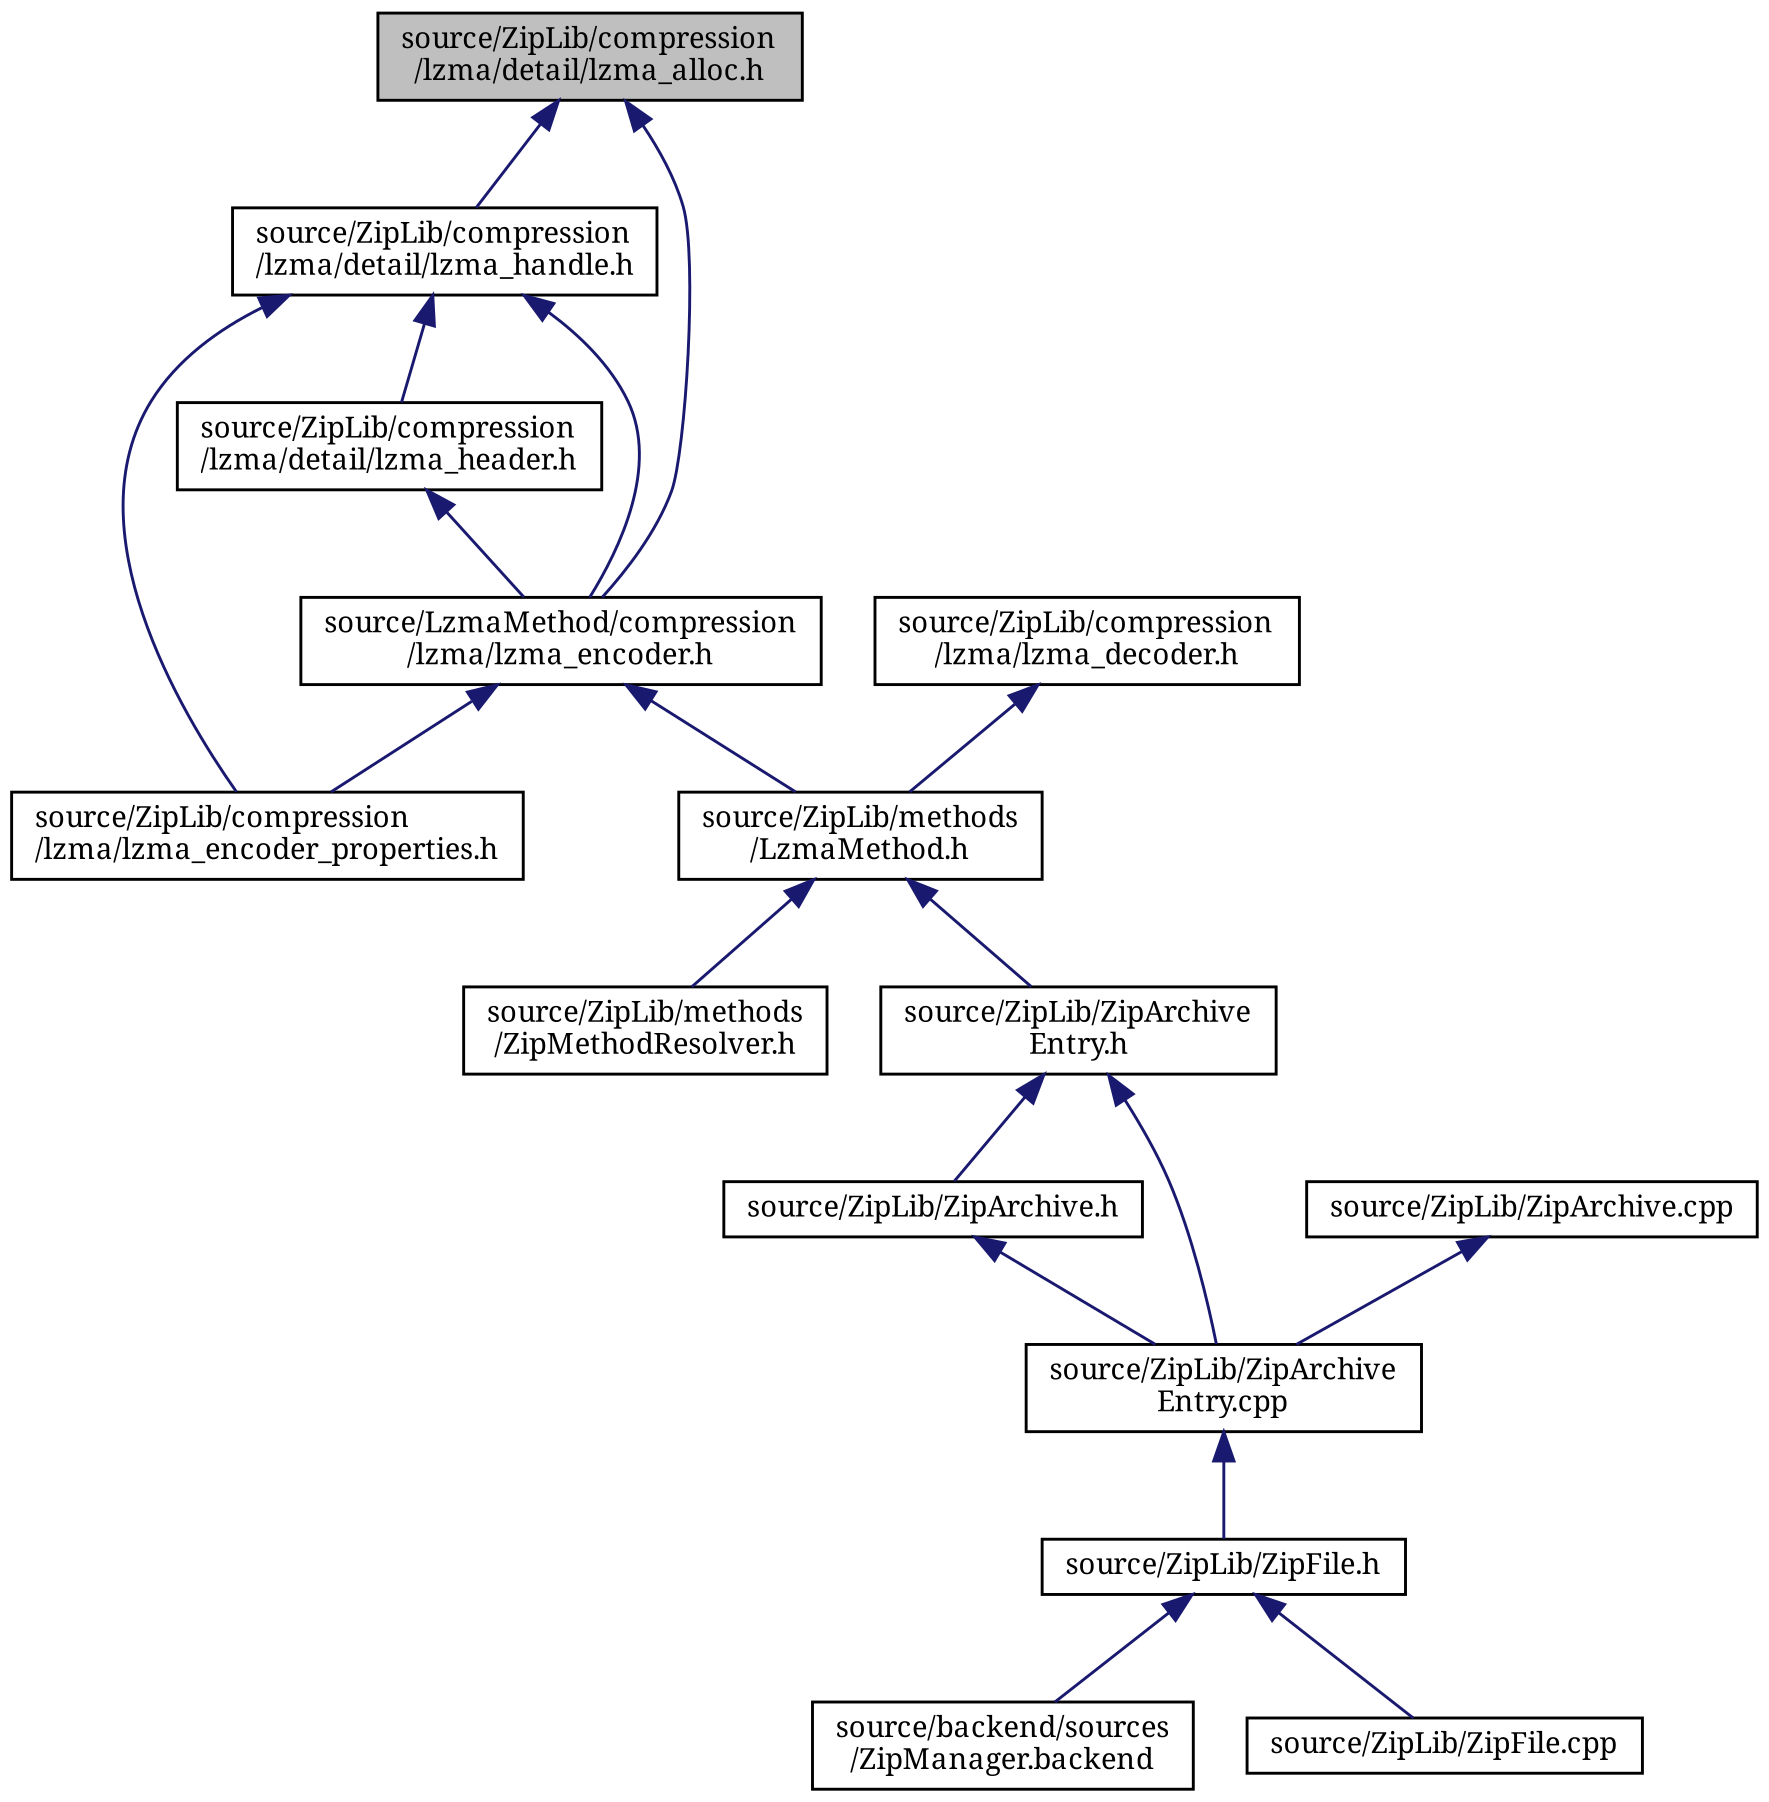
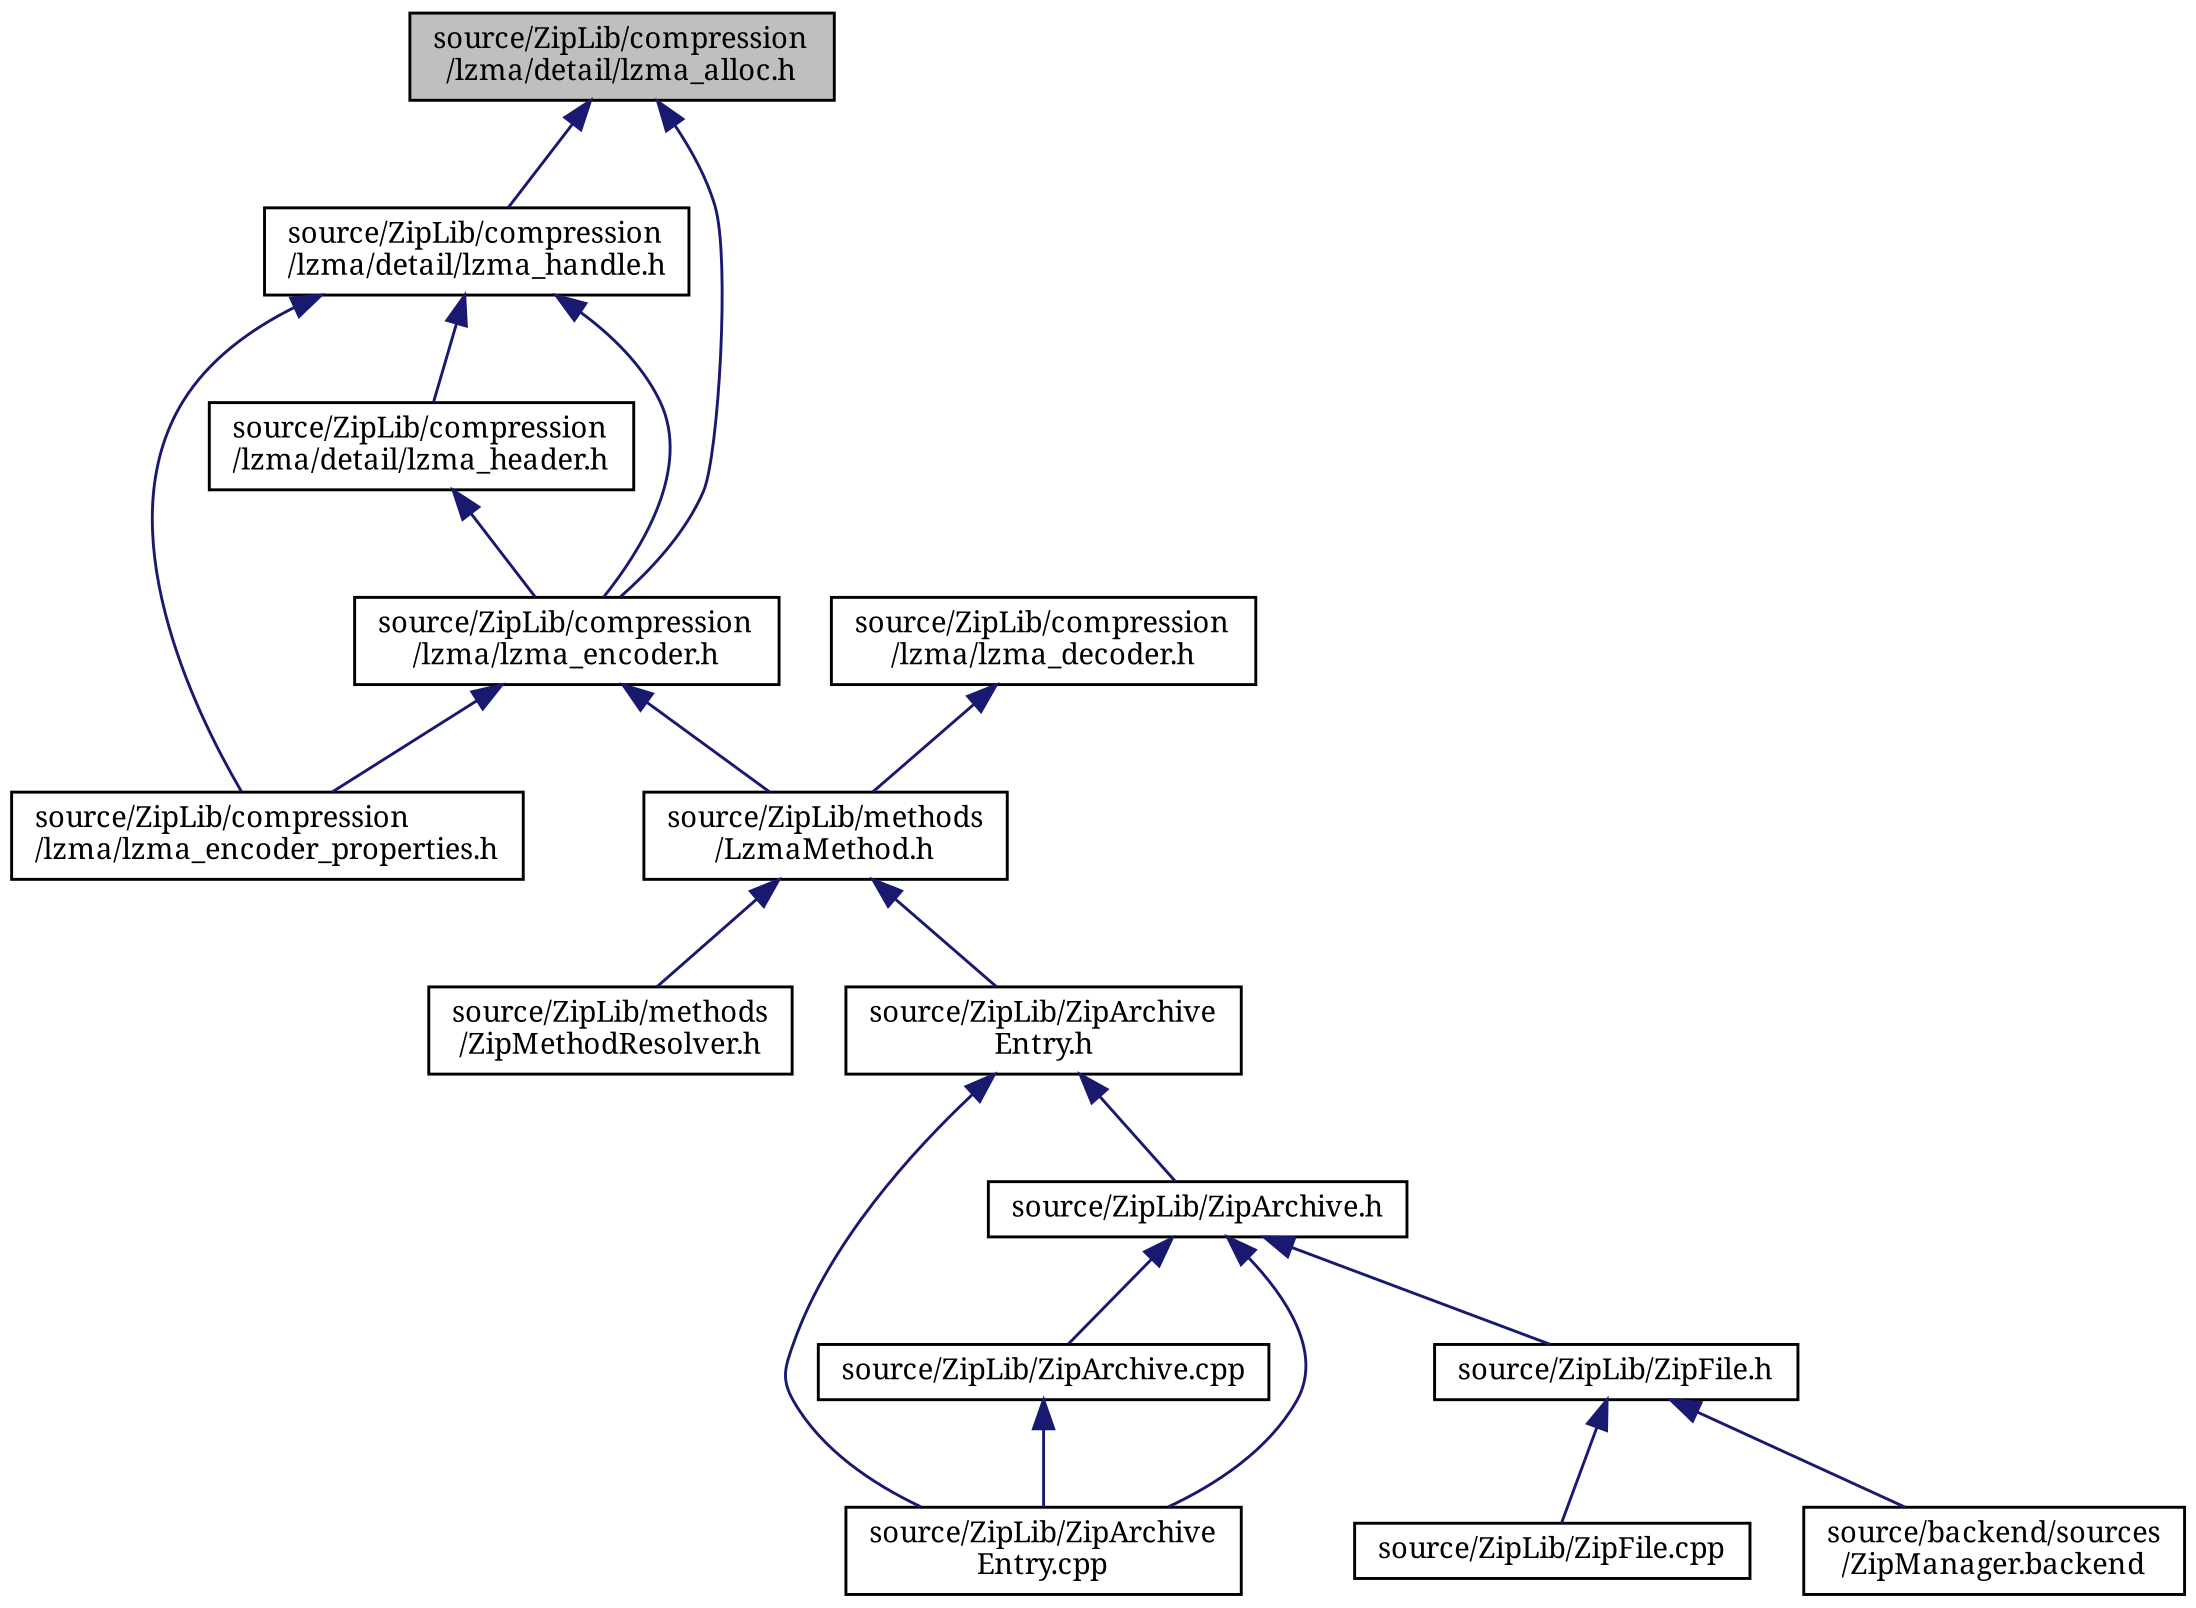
  digraph {
    fontname="Noto Serif"
    node [color=black fillcolor=white fontname="Noto Serif" fontsize=10 shape=record style=filled]
    edge [color=midnightblue dir=back fontname="Noto Serif" fontsize=10 labelfontname=Helvetica labelfontsize=10 style=solid]
    n1 [fillcolor=grey75 fontcolor=black height=0.2 label="source/ZipLib/compression\l/lzma/detail/lzma_alloc.h" width=0.4]
    n2 [height=0.2 label="source/ZipLib/compression\l/lzma/detail/lzma_handle.h" width=0.4]
-   n3 [height=0.2 label="source/LzmaMethod/compression\l/lzma/lzma_encoder.h" width=0.4]
+   n3 [height=0.2 label="source/ZipLib/compression\l/lzma/lzma_encoder.h" width=0.4]
    n4 [height=0.2 label="source/ZipLib/compression\l/lzma/detail/lzma_header.h" width=0.4]
    n5 [height=0.2 label="source/ZipLib/compression\l/lzma/lzma_encoder_properties.h" width=0.4]
    n6 [height=0.2 label="source/ZipLib/methods\l/LzmaMethod.h" width=0.4]
    n7 [height=0.2 label="source/ZipLib/compression\l/lzma/lzma_decoder.h" width=0.4]
    n8 [height=0.2 label="source/ZipLib/methods\l/ZipMethodResolver.h" width=0.4]
    n9 [height=0.2 label="source/ZipLib/ZipArchive\lEntry.h" width=0.4]
    n10 [height=0.2 label="source/ZipLib/ZipArchive\lEntry.cpp" width=0.4]
    n11 [height=0.2 label="source/ZipLib/ZipArchive.h" width=0.4]
    n12 [height=0.2 label="source/ZipLib/ZipArchive.cpp" width=0.4]
    n13 [height=0.2 label="source/ZipLib/ZipFile.h" width=0.4]
    n14 [height=0.2 label="source/backend/sources\l/ZipManager.backend" width=0.4]
    n15 [height=0.2 label="source/ZipLib/ZipFile.cpp" width=0.4]
    n1 -> n2
    n1 -> n3
    n2 -> n3
    n2 -> n4
    n2 -> n5
    n3 -> n5
    n3 -> n6
    n4 -> n3
    n6 -> n8
    n6 -> n9
    n7 -> n6
    n9 -> n10
    n9 -> n11
    n11 -> n10
-   n10 -> n13
+   n11 -> n12
+   n11 -> n13
    n12 -> n10
    n13 -> n14
    n13 -> n15
  }
